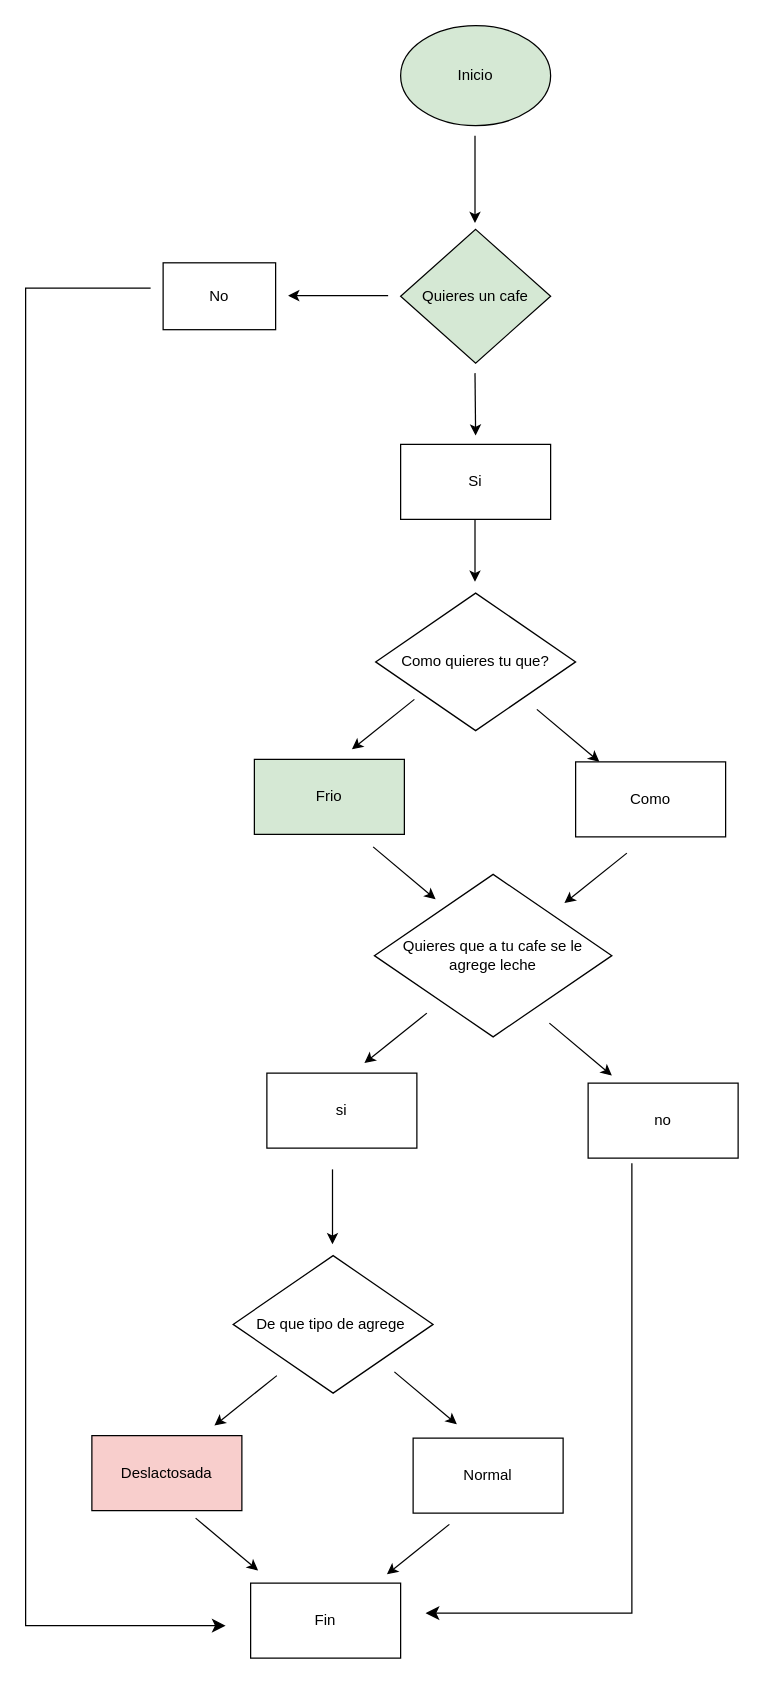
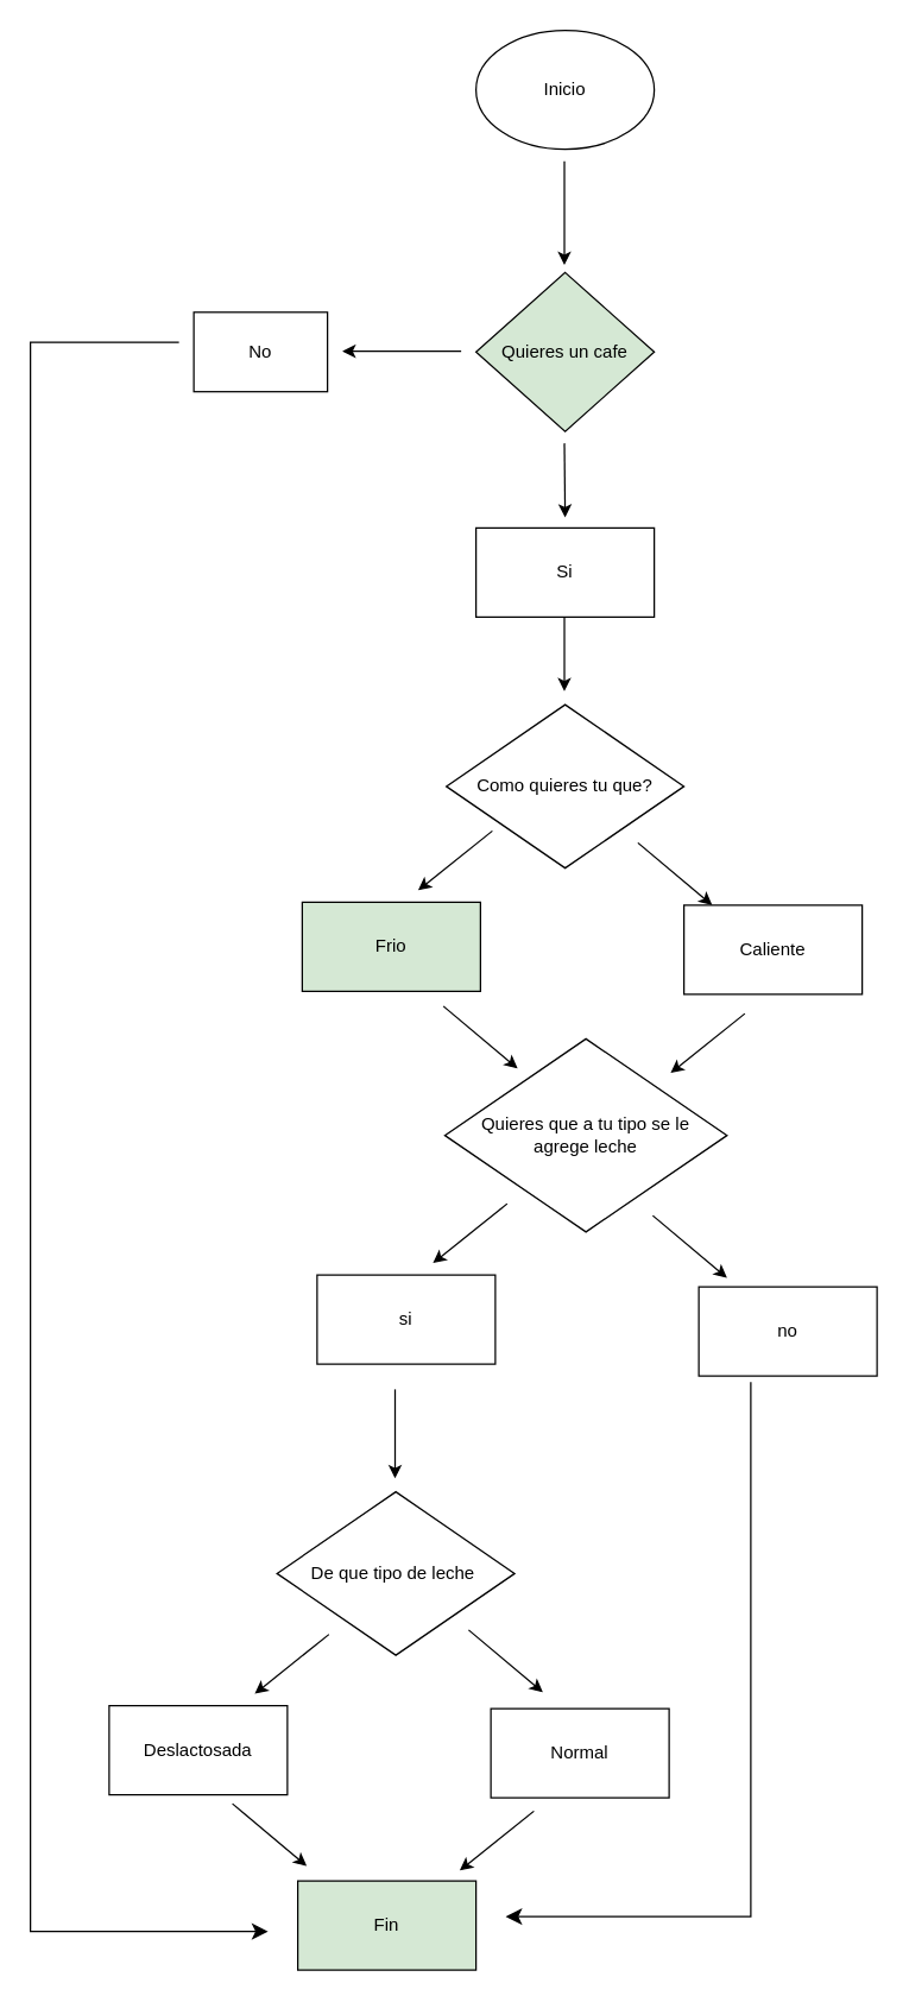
  <mxCell id="0" />
  <mxCell id="1" parent="0" />
- <mxCell id="2" value="Inicio" style="ellipse;whiteSpace=wrap;html=1;fillColor=#d5e8d4;" parent="1" vertex="1"><mxGeometry x="320" y="20" width="120" height="80" as="geometry" /></mxCell>
+ <mxCell id="2" value="Inicio" style="ellipse;whiteSpace=wrap;html=1;" parent="1" vertex="1"><mxGeometry x="320" y="20" width="120" height="80" as="geometry" /></mxCell>
  <mxCell id="3" value="" style="endArrow=classic;html=1;" parent="1" edge="1"><mxGeometry width="50" height="50" relative="1" as="geometry"><mxPoint x="379.5" y="108" as="sourcePoint" /><mxPoint x="379.5" y="178" as="targetPoint" /></mxGeometry></mxCell>
  <mxCell id="4" value="Quieres un cafe" style="rhombus;whiteSpace=wrap;html=1;fillColor=#d5e8d4;" parent="1" vertex="1"><mxGeometry x="320" y="183" width="120" height="107" as="geometry" /></mxCell>
  <mxCell id="5" value="No" style="rounded=0;whiteSpace=wrap;html=1;" parent="1" vertex="1"><mxGeometry x="130" y="209.75" width="90" height="53.5" as="geometry" /></mxCell>
  <mxCell id="6" value="" style="endArrow=classic;html=1;" parent="1" edge="1"><mxGeometry width="50" height="50" relative="1" as="geometry"><mxPoint x="310" y="236" as="sourcePoint" /><mxPoint x="230" y="236" as="targetPoint" /></mxGeometry></mxCell>
  <mxCell id="7" value="" style="endArrow=classic;html=1;" parent="1" edge="1"><mxGeometry width="50" height="50" relative="1" as="geometry"><mxPoint x="410" y="395" as="sourcePoint" /><mxPoint x="410" y="395" as="targetPoint" /></mxGeometry></mxCell>
  <mxCell id="8" value="" style="endArrow=classic;html=1;" parent="1" edge="1"><mxGeometry width="50" height="50" relative="1" as="geometry"><mxPoint x="379.5" y="298" as="sourcePoint" /><mxPoint x="380" y="348" as="targetPoint" /></mxGeometry></mxCell>
  <mxCell id="9" value="Como quieres tu que?" style="rhombus;whiteSpace=wrap;html=1;" parent="1" vertex="1"><mxGeometry x="300" y="474" width="160" height="110" as="geometry" /></mxCell>
  <mxCell id="10" value="" style="endArrow=classic;html=1;" parent="1" edge="1"><mxGeometry width="50" height="50" relative="1" as="geometry"><mxPoint x="379.5" y="405" as="sourcePoint" /><mxPoint x="379.5" y="465" as="targetPoint" /></mxGeometry></mxCell>
  <mxCell id="11" value="Frio" style="rounded=0;whiteSpace=wrap;html=1;fillColor=#d5e8d4;" parent="1" vertex="1"><mxGeometry x="203" y="607" width="120" height="60" as="geometry" /></mxCell>
- <mxCell id="12" value="Como" style="rounded=0;whiteSpace=wrap;html=1;" parent="1" vertex="1"><mxGeometry x="460" y="609" width="120" height="60" as="geometry" /></mxCell>
+ <mxCell id="12" value="Caliente" style="rounded=0;whiteSpace=wrap;html=1;" parent="1" vertex="1"><mxGeometry x="460" y="609" width="120" height="60" as="geometry" /></mxCell>
  <mxCell id="13" value="" style="endArrow=classic;html=1;" parent="1" edge="1"><mxGeometry width="50" height="50" relative="1" as="geometry"><mxPoint x="331" y="559" as="sourcePoint" /><mxPoint x="281" y="599" as="targetPoint" /></mxGeometry></mxCell>
  <mxCell id="14" value="" style="endArrow=classic;html=1;" parent="1" edge="1"><mxGeometry width="50" height="50" relative="1" as="geometry"><mxPoint x="429" y="567" as="sourcePoint" /><mxPoint x="479" y="609" as="targetPoint" /></mxGeometry></mxCell>
- <mxCell id="15" value="Quieres que a tu cafe se le &lt;br&gt;agrege leche" style="rhombus;whiteSpace=wrap;html=1;" parent="1" vertex="1"><mxGeometry x="299" y="699" width="190" height="130" as="geometry" /></mxCell>
+ <mxCell id="15" value="Quieres que a tu tipo se le &lt;br&gt;agrege leche" style="rhombus;whiteSpace=wrap;html=1;" parent="1" vertex="1"><mxGeometry x="299" y="699" width="190" height="130" as="geometry" /></mxCell>
  <mxCell id="16" value="" style="endArrow=classic;html=1;" edge="1" parent="1"><mxGeometry width="50" height="50" relative="1" as="geometry"><mxPoint x="501" y="682" as="sourcePoint" /><mxPoint x="451" y="722" as="targetPoint" /></mxGeometry></mxCell>
  <mxCell id="17" value="" style="endArrow=classic;html=1;" edge="1" parent="1"><mxGeometry width="50" height="50" relative="1" as="geometry"><mxPoint x="298" y="677" as="sourcePoint" /><mxPoint x="348" y="719" as="targetPoint" /></mxGeometry></mxCell>
  <mxCell id="18" value="Si" style="rounded=0;whiteSpace=wrap;html=1;" vertex="1" parent="1"><mxGeometry x="320" y="355" width="120" height="60" as="geometry" /></mxCell>
  <mxCell id="19" value="" style="endArrow=classic;html=1;" edge="1" parent="1" source="18"><mxGeometry width="50" height="50" relative="1" as="geometry"><mxPoint x="360" y="465" as="sourcePoint" /><mxPoint x="410" y="415" as="targetPoint" /></mxGeometry></mxCell>
  <mxCell id="20" value="si" style="rounded=0;whiteSpace=wrap;html=1;" vertex="1" parent="1"><mxGeometry x="213" y="858" width="120" height="60" as="geometry" /></mxCell>
  <mxCell id="21" value="no" style="rounded=0;whiteSpace=wrap;html=1;" vertex="1" parent="1"><mxGeometry x="470" y="866" width="120" height="60" as="geometry" /></mxCell>
  <mxCell id="22" value="" style="endArrow=classic;html=1;" edge="1" parent="1"><mxGeometry width="50" height="50" relative="1" as="geometry"><mxPoint x="341" y="810" as="sourcePoint" /><mxPoint x="291" y="850" as="targetPoint" /></mxGeometry></mxCell>
  <mxCell id="23" value="" style="endArrow=classic;html=1;" edge="1" parent="1"><mxGeometry width="50" height="50" relative="1" as="geometry"><mxPoint x="439" y="818" as="sourcePoint" /><mxPoint x="489" y="860" as="targetPoint" /></mxGeometry></mxCell>
  <mxCell id="24" value="" style="endArrow=classic;html=1;" edge="1" parent="1"><mxGeometry width="50" height="50" relative="1" as="geometry"><mxPoint x="296" y="925" as="sourcePoint" /><mxPoint x="296" y="925" as="targetPoint" /></mxGeometry></mxCell>
- <mxCell id="25" value="De que tipo de agrege&amp;nbsp;" style="rhombus;whiteSpace=wrap;html=1;" vertex="1" parent="1"><mxGeometry x="186" y="1004" width="160" height="110" as="geometry" /></mxCell>
+ <mxCell id="25" value="De que tipo de leche&amp;nbsp;" style="rhombus;whiteSpace=wrap;html=1;" vertex="1" parent="1"><mxGeometry x="186" y="1004" width="160" height="110" as="geometry" /></mxCell>
  <mxCell id="26" value="" style="endArrow=classic;html=1;" edge="1" parent="1"><mxGeometry width="50" height="50" relative="1" as="geometry"><mxPoint x="265.5" y="935" as="sourcePoint" /><mxPoint x="265.5" y="995" as="targetPoint" /></mxGeometry></mxCell>
  <mxCell id="27" value="" style="endArrow=classic;html=1;" edge="1" parent="1"><mxGeometry width="50" height="50" relative="1" as="geometry"><mxPoint x="221" y="1100" as="sourcePoint" /><mxPoint x="171" y="1140" as="targetPoint" /></mxGeometry></mxCell>
  <mxCell id="28" value="" style="endArrow=classic;html=1;" edge="1" parent="1"><mxGeometry width="50" height="50" relative="1" as="geometry"><mxPoint x="315" y="1097" as="sourcePoint" /><mxPoint x="365" y="1139" as="targetPoint" /></mxGeometry></mxCell>
  <mxCell id="29" value="" style="endArrow=classic;html=1;" edge="1" parent="1"><mxGeometry width="50" height="50" relative="1" as="geometry"><mxPoint x="296" y="945" as="sourcePoint" /><mxPoint x="296" y="945" as="targetPoint" /></mxGeometry></mxCell>
- <mxCell id="30" value="Deslactosada" style="rounded=0;whiteSpace=wrap;html=1;fillColor=#f8cecc;" vertex="1" parent="1"><mxGeometry x="73" y="1148" width="120" height="60" as="geometry" /></mxCell>
+ <mxCell id="30" value="Deslactosada" style="rounded=0;whiteSpace=wrap;html=1;" vertex="1" parent="1"><mxGeometry x="73" y="1148" width="120" height="60" as="geometry" /></mxCell>
  <mxCell id="31" value="Normal" style="rounded=0;whiteSpace=wrap;html=1;" vertex="1" parent="1"><mxGeometry x="330" y="1150" width="120" height="60" as="geometry" /></mxCell>
  <mxCell id="32" value="" style="endArrow=classic;html=1;" edge="1" parent="1"><mxGeometry width="50" height="50" relative="1" as="geometry"><mxPoint x="156" y="1215" as="sourcePoint" /><mxPoint x="156" y="1215" as="targetPoint" /></mxGeometry></mxCell>
  <mxCell id="33" value="" style="endArrow=classic;html=1;" edge="1" parent="1"><mxGeometry width="50" height="50" relative="1" as="geometry"><mxPoint x="156" y="1235" as="sourcePoint" /><mxPoint x="156" y="1235" as="targetPoint" /></mxGeometry></mxCell>
  <mxCell id="34" value="" style="endArrow=classic;html=1;" edge="1" parent="1"><mxGeometry width="50" height="50" relative="1" as="geometry"><mxPoint x="359" y="1219" as="sourcePoint" /><mxPoint x="309" y="1259" as="targetPoint" /></mxGeometry></mxCell>
  <mxCell id="35" value="" style="endArrow=classic;html=1;" edge="1" parent="1"><mxGeometry width="50" height="50" relative="1" as="geometry"><mxPoint x="156" y="1214" as="sourcePoint" /><mxPoint x="206" y="1256" as="targetPoint" /></mxGeometry></mxCell>
- <mxCell id="36" value="Fin" style="rounded=0;whiteSpace=wrap;html=1;" vertex="1" parent="1"><mxGeometry x="200" y="1266" width="120" height="60" as="geometry" /></mxCell>
+ <mxCell id="36" value="Fin" style="rounded=0;whiteSpace=wrap;html=1;fillColor=#d5e8d4;" vertex="1" parent="1"><mxGeometry x="200" y="1266" width="120" height="60" as="geometry" /></mxCell>
  <mxCell id="37" value="" style="edgeStyle=segmentEdgeStyle;endArrow=classic;html=1;curved=0;rounded=0;endSize=8;startSize=8;" edge="1" parent="1"><mxGeometry width="50" height="50" relative="1" as="geometry"><mxPoint x="505" y="930" as="sourcePoint" /><mxPoint x="340" y="1290" as="targetPoint" /><Array as="points"><mxPoint x="505" y="1290" /></Array></mxGeometry></mxCell>
  <mxCell id="38" value="" style="edgeStyle=elbowEdgeStyle;elbow=horizontal;endArrow=classic;html=1;curved=0;rounded=0;endSize=8;startSize=8;" edge="1" parent="1"><mxGeometry width="50" height="50" relative="1" as="geometry"><mxPoint x="120" y="230" as="sourcePoint" /><mxPoint x="180" y="1300" as="targetPoint" /><Array as="points"><mxPoint x="20" y="1220" /></Array></mxGeometry></mxCell>
